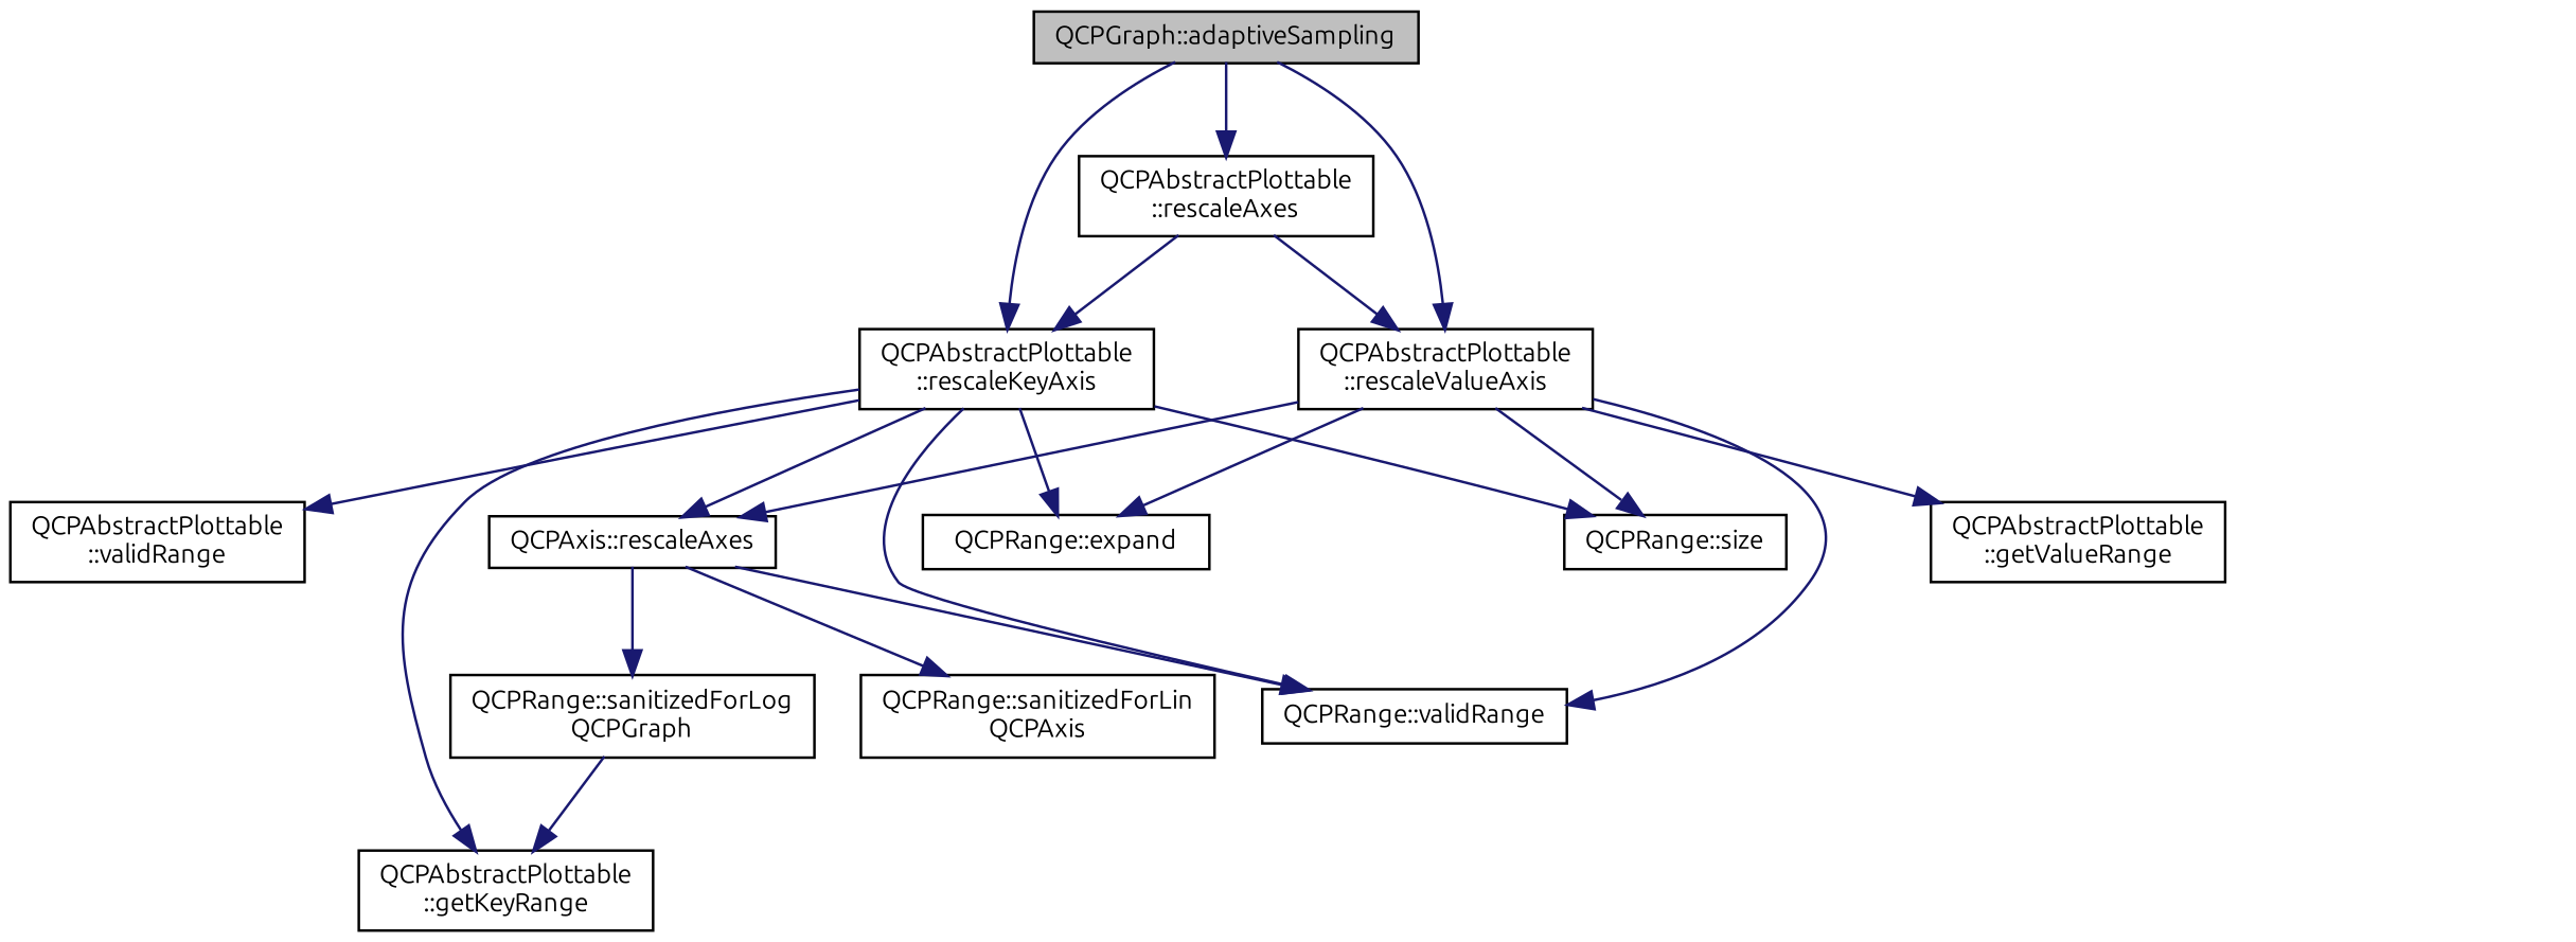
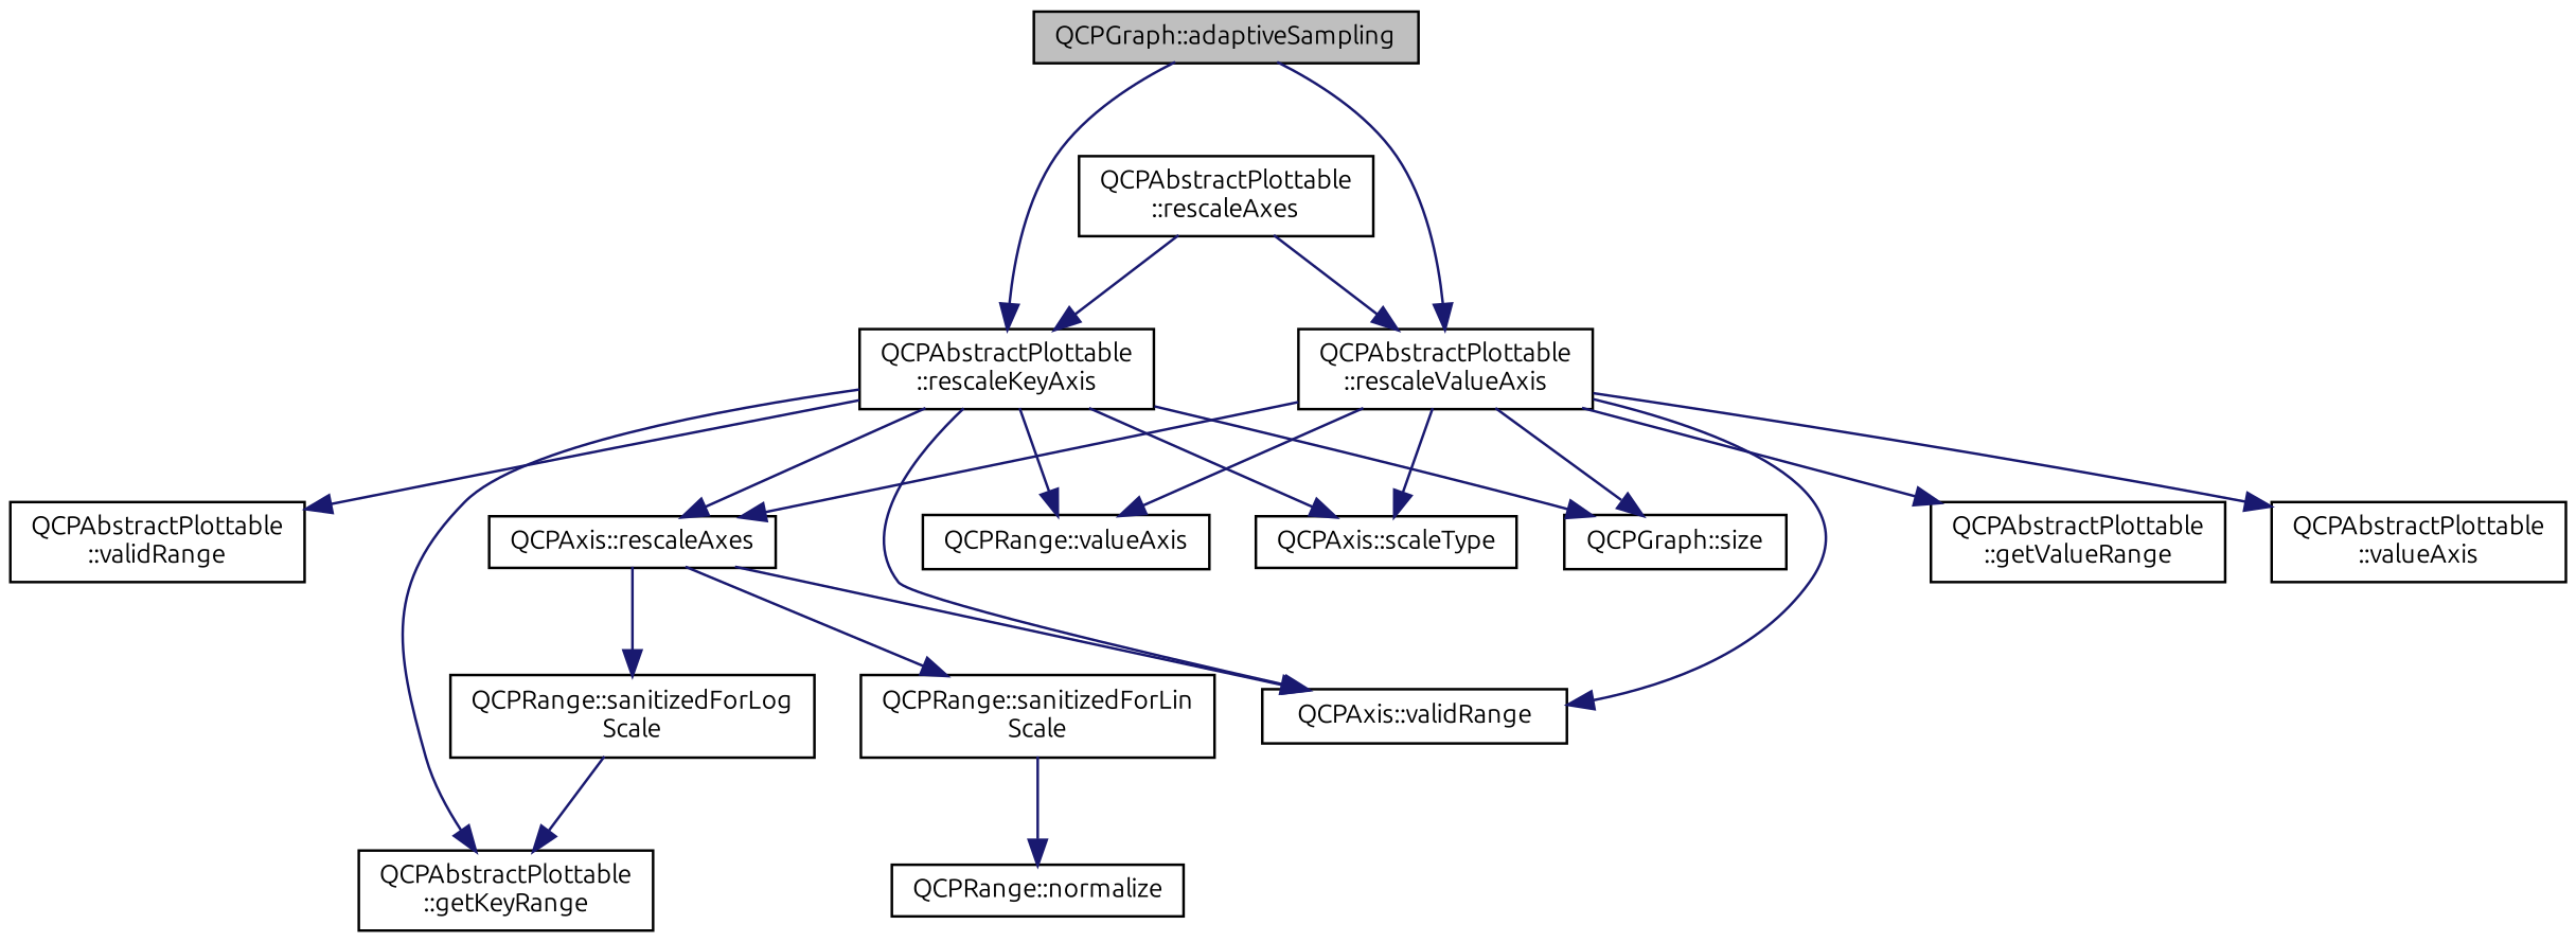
  digraph {
    fontname=Ubuntu
    rankdir=TB
    node [color=black fillcolor=white fontname=Ubuntu fontsize=10 shape=record style=filled]
    edge [color=midnightblue fontname=Ubuntu fontsize=10 labelfontname=Helvetica labelfontsize=10 style=solid]
    n1 [fillcolor=grey75 fontcolor=black height=0.2 label="QCPGraph::adaptiveSampling" width=0.4]
    n2 [height=0.2 label="QCPAbstractPlottable\l::rescaleAxes" width=0.4]
    n3 [height=0.2 label="QCPAbstractPlottable\l::rescaleKeyAxis" width=0.4]
    n4 [height=0.2 label="QCPAbstractPlottable\l::rescaleValueAxis" width=0.4]
    n5 [height=0.2 label="QCPAbstractPlottable\l::validRange" width=0.4]
+   n6 [height=0.2 label="QCPAxis::scaleType" width=0.4]
    n7 [height=0.2 label="QCPAbstractPlottable\l::getKeyRange" width=0.4]
-   n8 [height=0.2 label="QCPRange::expand" width=0.4]
-   n9 [height=0.2 label="QCPRange::validRange" width=0.4]
-   n10 [height=0.2 label="QCPRange::size" width=0.4]
+   n8 [height=0.2 label="QCPRange::valueAxis" width=0.4]
+   n9 [height=0.2 label="QCPAxis::validRange" width=0.4]
+   n10 [height=0.2 label="QCPGraph::size" width=0.4]
    n11 [height=0.2 label="QCPAxis::rescaleAxes" width=0.4]
+   n12 [height=0.2 label="QCPAbstractPlottable\l::valueAxis" width=0.4]
    n13 [height=0.2 label="QCPAbstractPlottable\l::getValueRange" width=0.4]
-   n14 [height=0.2 label="QCPRange::sanitizedForLog\lQCPGraph" width=0.4]
-   n15 [height=0.2 label="QCPRange::sanitizedForLin\lQCPAxis" width=0.4]
-   n1 -> n2
+   n14 [height=0.2 label="QCPRange::sanitizedForLog\lScale" width=0.4]
+   n15 [height=0.2 label="QCPRange::sanitizedForLin\lScale" width=0.4]
+   n16 [height=0.2 label="QCPRange::normalize" width=0.4]
    n1 -> n3
    n1 -> n4
    n2 -> n3
    n2 -> n4
    n3 -> n5
+   n3 -> n6
    n3 -> n7
    n3 -> n8
    n3 -> n9
    n3 -> n10
    n3 -> n11
+   n4 -> n6
    n4 -> n8
    n4 -> n9
    n4 -> n10
    n4 -> n11
+   n4 -> n12
    n4 -> n13
    n11 -> n9
    n11 -> n14
    n11 -> n15
    n14 -> n7
+   n15 -> n16
  }
